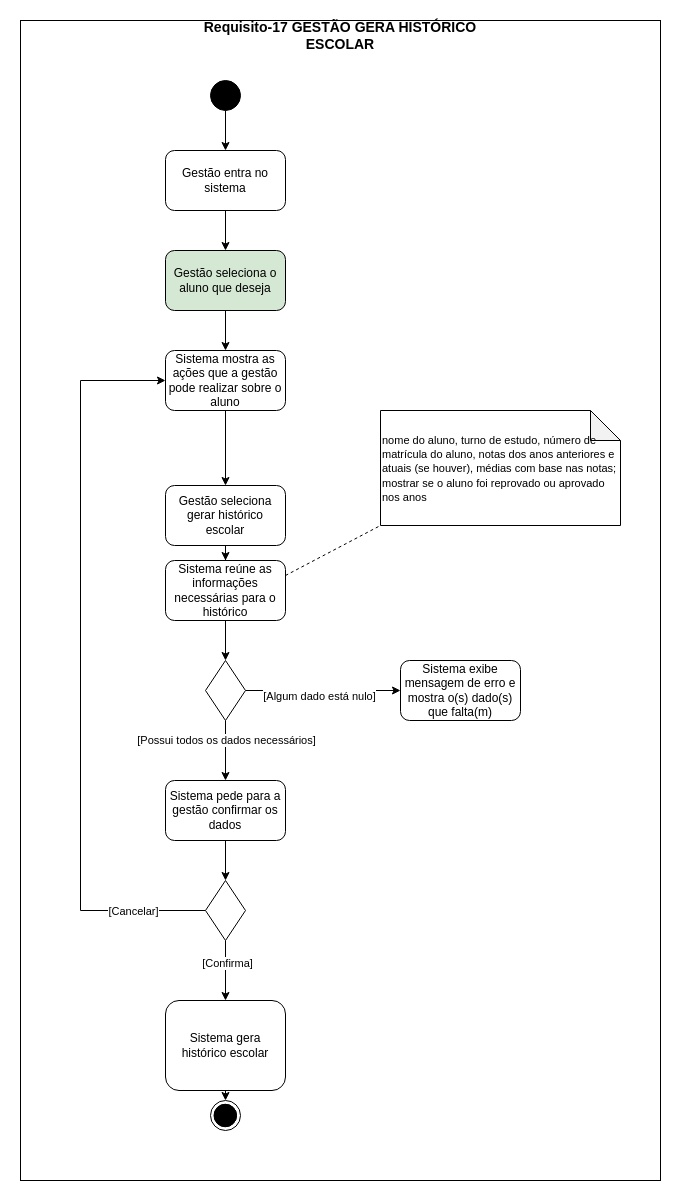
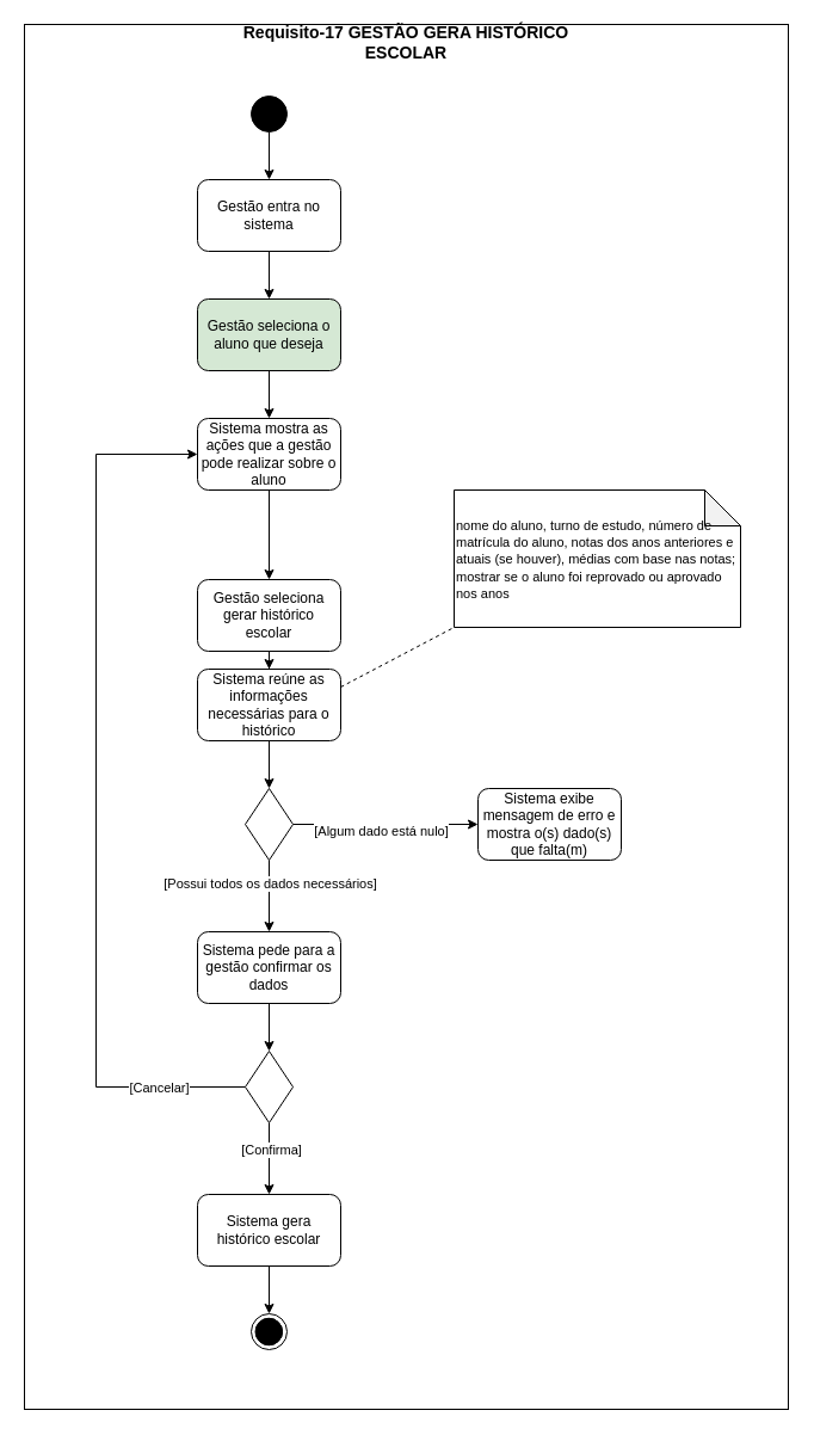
  <mxCell id="0" />
  <mxCell id="1" parent="0" />
  <mxCell id="2" value="" style="rounded=0;whiteSpace=wrap;html=1;" parent="1" vertex="1"><mxGeometry x="20" y="20" width="640" height="1160" as="geometry" /></mxCell>
  <mxCell id="3" value="" style="edgeStyle=orthogonalEdgeStyle;rounded=0;orthogonalLoop=1;jettySize=auto;html=1;" parent="1" source="4" target="6" edge="1"><mxGeometry relative="1" as="geometry" /></mxCell>
  <mxCell id="4" value="" style="ellipse;whiteSpace=wrap;html=1;aspect=fixed;fillColor=#000000;" parent="1" vertex="1"><mxGeometry x="210" y="80" width="30" height="30" as="geometry" /></mxCell>
  <mxCell id="5" value="" style="edgeStyle=orthogonalEdgeStyle;rounded=0;orthogonalLoop=1;jettySize=auto;html=1;" parent="1" source="6" target="8" edge="1"><mxGeometry relative="1" as="geometry" /></mxCell>
  <mxCell id="6" value="Gestão entra no sistema" style="rounded=1;whiteSpace=wrap;html=1;fillColor=#FFFFFF;" parent="1" vertex="1"><mxGeometry x="165" y="150" width="120" height="60" as="geometry" /></mxCell>
  <mxCell id="7" value="" style="edgeStyle=orthogonalEdgeStyle;rounded=0;orthogonalLoop=1;jettySize=auto;html=1;" parent="1" source="8" target="10" edge="1"><mxGeometry relative="1" as="geometry" /></mxCell>
  <mxCell id="8" value="Gestão seleciona o aluno que deseja" style="whiteSpace=wrap;html=1;fillColor=#d5e8d4;rounded=1;" parent="1" vertex="1"><mxGeometry x="165" y="250" width="120" height="60" as="geometry" /></mxCell>
  <mxCell id="9" value="" style="edgeStyle=orthogonalEdgeStyle;rounded=0;orthogonalLoop=1;jettySize=auto;html=1;" parent="1" source="10" target="12" edge="1"><mxGeometry relative="1" as="geometry" /></mxCell>
  <mxCell id="10" value="Sistema mostra as ações que a gestão pode realizar sobre o aluno" style="whiteSpace=wrap;html=1;fillColor=#FFFFFF;rounded=1;" parent="1" vertex="1"><mxGeometry x="165" y="350" width="120" height="60" as="geometry" /></mxCell>
  <mxCell id="11" value="" style="edgeStyle=orthogonalEdgeStyle;rounded=0;orthogonalLoop=1;jettySize=auto;html=1;" parent="1" source="12" target="14" edge="1"><mxGeometry relative="1" as="geometry" /></mxCell>
  <mxCell id="12" value="Gestão seleciona gerar histórico escolar" style="whiteSpace=wrap;html=1;fillColor=#FFFFFF;rounded=1;" parent="1" vertex="1"><mxGeometry x="165" y="485" width="120" height="60" as="geometry" /></mxCell>
  <mxCell id="13" style="edgeStyle=orthogonalEdgeStyle;rounded=0;orthogonalLoop=1;jettySize=auto;html=1;exitX=0.5;exitY=1;exitDx=0;exitDy=0;entryX=0.5;entryY=0;entryDx=0;entryDy=0;" edge="1" parent="1" source="14" target="34"><mxGeometry relative="1" as="geometry" /></mxCell>
  <mxCell id="14" value="Sistema reúne as informações necessárias para o histórico" style="whiteSpace=wrap;html=1;fillColor=#FFFFFF;rounded=1;" parent="1" vertex="1"><mxGeometry x="165" y="560" width="120" height="60" as="geometry" /></mxCell>
  <mxCell id="15" value="&lt;span id=&quot;docs-internal-guid-2104a1e3-7fff-686b-9c69-3e2ca37c10b6&quot;&gt;&lt;span style=&quot;font-family: Arial, sans-serif; font-variant-numeric: normal; font-variant-east-asian: normal; font-variant-alternates: normal; font-variant-position: normal; font-variant-emoji: normal; vertical-align: baseline; white-space-collapse: preserve;&quot;&gt;&lt;font style=&quot;font-size: 11px;&quot;&gt;nome do aluno, turno de estudo, número de matrícula do aluno, notas dos anos anteriores e atuais (se houver), médias com base nas notas; mostrar se o aluno foi reprovado ou aprovado nos anos&lt;/font&gt;&lt;/span&gt;&lt;/span&gt;" style="shape=note;whiteSpace=wrap;html=1;backgroundOutline=1;darkOpacity=0.05;align=left;" parent="1" vertex="1"><mxGeometry x="380" y="410" width="240" height="115" as="geometry" /></mxCell>
  <mxCell id="16" value="" style="endArrow=none;dashed=1;html=1;rounded=0;exitX=1;exitY=0.25;exitDx=0;exitDy=0;entryX=0;entryY=1;entryDx=0;entryDy=0;entryPerimeter=0;" parent="1" source="14" target="15" edge="1"><mxGeometry width="50" height="50" relative="1" as="geometry"><mxPoint x="400" y="630" as="sourcePoint" /><mxPoint x="450" y="580" as="targetPoint" /></mxGeometry></mxCell>
  <mxCell id="17" value="" style="edgeStyle=orthogonalEdgeStyle;rounded=0;orthogonalLoop=1;jettySize=auto;html=1;entryX=0.5;entryY=0;entryDx=0;entryDy=0;" parent="1" source="18" target="23" edge="1"><mxGeometry relative="1" as="geometry"><mxPoint x="225" y="750" as="targetPoint" /></mxGeometry></mxCell>
  <mxCell id="18" value="Sistema pede para a gestão confirmar os dados" style="whiteSpace=wrap;html=1;fillColor=#FFFFFF;rounded=1;" parent="1" vertex="1"><mxGeometry x="165" y="780" width="120" height="60" as="geometry" /></mxCell>
  <mxCell id="19" value="" style="edgeStyle=orthogonalEdgeStyle;rounded=0;orthogonalLoop=1;jettySize=auto;html=1;" parent="1" source="23" target="25" edge="1"><mxGeometry relative="1" as="geometry" /></mxCell>
  <mxCell id="20" value="[Confirma]" style="edgeLabel;html=1;align=center;verticalAlign=middle;resizable=0;points=[];" parent="19" vertex="1" connectable="0"><mxGeometry x="-0.275" y="1" relative="1" as="geometry"><mxPoint as="offset" /></mxGeometry></mxCell>
  <mxCell id="21" style="edgeStyle=orthogonalEdgeStyle;rounded=0;orthogonalLoop=1;jettySize=auto;html=1;exitX=0;exitY=0.5;exitDx=0;exitDy=0;entryX=0;entryY=0.5;entryDx=0;entryDy=0;" parent="1" source="23" target="10" edge="1"><mxGeometry relative="1" as="geometry"><Array as="points"><mxPoint x="80" y="910" /><mxPoint x="80" y="380" /></Array></mxGeometry></mxCell>
  <mxCell id="22" value="[Cancelar]" style="edgeLabel;html=1;align=center;verticalAlign=middle;resizable=0;points=[];" parent="21" vertex="1" connectable="0"><mxGeometry x="-0.803" relative="1" as="geometry"><mxPoint as="offset" /></mxGeometry></mxCell>
  <mxCell id="23" value="" style="rhombus;whiteSpace=wrap;html=1;" parent="1" vertex="1"><mxGeometry x="205" y="880" width="40" height="60" as="geometry" /></mxCell>
  <mxCell id="24" style="edgeStyle=orthogonalEdgeStyle;rounded=0;orthogonalLoop=1;jettySize=auto;html=1;exitX=0.5;exitY=1;exitDx=0;exitDy=0;entryX=0.5;entryY=0;entryDx=0;entryDy=0;" parent="1" source="25" target="27" edge="1"><mxGeometry relative="1" as="geometry" /></mxCell>
- <mxCell id="25" value="Sistema gera histórico escolar" style="rounded=1;whiteSpace=wrap;html=1;" parent="1" vertex="1"><mxGeometry x="165" y="1000" width="120" height="90" as="geometry" /></mxCell>
+ <mxCell id="25" value="Sistema gera histórico escolar" style="rounded=1;whiteSpace=wrap;html=1;" parent="1" vertex="1"><mxGeometry x="165" y="1000" width="120" height="60" as="geometry" /></mxCell>
  <mxCell id="26" value="" style="group" parent="1" vertex="1" connectable="0"><mxGeometry x="210" y="1100" width="30" height="30" as="geometry" /></mxCell>
  <mxCell id="27" value="" style="ellipse;shape=doubleEllipse;whiteSpace=wrap;html=1;aspect=fixed;fillColor=#FFFFFF;" parent="26" vertex="1"><mxGeometry width="30" height="30" as="geometry" /></mxCell>
  <mxCell id="28" value="" style="ellipse;shape=doubleEllipse;whiteSpace=wrap;html=1;aspect=fixed;fillColor=#000000;" parent="26" vertex="1"><mxGeometry x="3.5" y="3.75" width="22.5" height="22.5" as="geometry" /></mxCell>
  <mxCell id="29" value="Requisito-17 GESTÃO GERA HISTÓRICO ESCOLAR" style="text;html=1;align=center;verticalAlign=middle;whiteSpace=wrap;rounded=0;fontStyle=1;fontSize=14;" parent="1" vertex="1"><mxGeometry x="190" y="20" width="300" height="30" as="geometry" /></mxCell>
  <mxCell id="30" style="edgeStyle=orthogonalEdgeStyle;rounded=0;orthogonalLoop=1;jettySize=auto;html=1;exitX=0.5;exitY=1;exitDx=0;exitDy=0;entryX=0.5;entryY=0;entryDx=0;entryDy=0;" edge="1" parent="1" source="34" target="18"><mxGeometry relative="1" as="geometry" /></mxCell>
  <mxCell id="31" value="[Possui todos os dados necessários]" style="edgeLabel;html=1;align=center;verticalAlign=middle;resizable=0;points=[];" vertex="1" connectable="0" parent="30"><mxGeometry x="-0.367" relative="1" as="geometry"><mxPoint as="offset" /></mxGeometry></mxCell>
  <mxCell id="32" value="" style="edgeStyle=orthogonalEdgeStyle;rounded=0;orthogonalLoop=1;jettySize=auto;html=1;" edge="1" parent="1" source="34" target="35"><mxGeometry relative="1" as="geometry" /></mxCell>
  <mxCell id="33" value="[Algum dado está nulo]" style="edgeLabel;html=1;align=center;verticalAlign=middle;resizable=0;points=[];" vertex="1" connectable="0" parent="32"><mxGeometry x="-0.056" y="-5" relative="1" as="geometry"><mxPoint as="offset" /></mxGeometry></mxCell>
  <mxCell id="34" value="" style="rhombus;whiteSpace=wrap;html=1;" vertex="1" parent="1"><mxGeometry x="205" y="660" width="40" height="60" as="geometry" /></mxCell>
  <mxCell id="35" value="Sistema exibe mensagem de erro e mostra o(s) dado(s) que falta(m)" style="rounded=1;whiteSpace=wrap;html=1;" vertex="1" parent="1"><mxGeometry x="400" y="660" width="120" height="60" as="geometry" /></mxCell>
